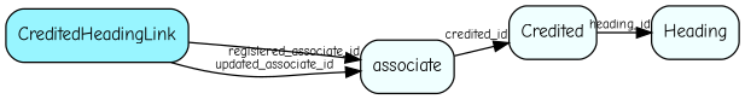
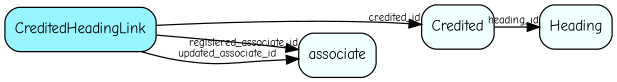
  digraph {
    fontname="Comic Neue"
    rankdir=LR
    node [fillcolor=azure1 fontname="Comic Neue" fontsize=12 shape=box style="rounded, filled"]
    edge [fontname="Comic Neue" fontsize=9]
    CreditedHeadingLink [fillcolor=cadetblue1]
    Credited
    associate
    Heading
-   associate -> Credited [headlabel=credited_id]
+   CreditedHeadingLink -> Credited [headlabel=credited_id]
    CreditedHeadingLink -> associate [headlabel=registered_associate_id]
    CreditedHeadingLink -> associate [label=updated_associate_id]
    Credited -> Heading [headlabel=heading_id]
  }
